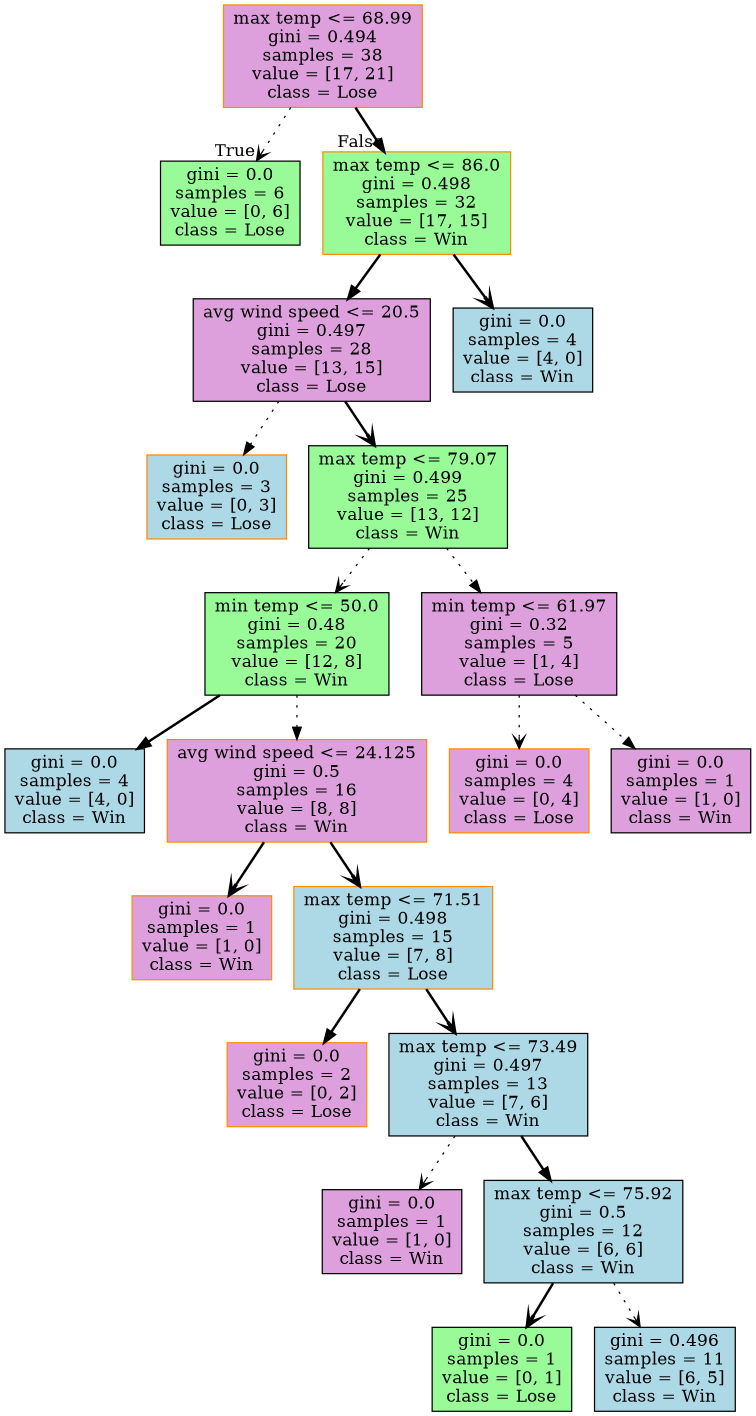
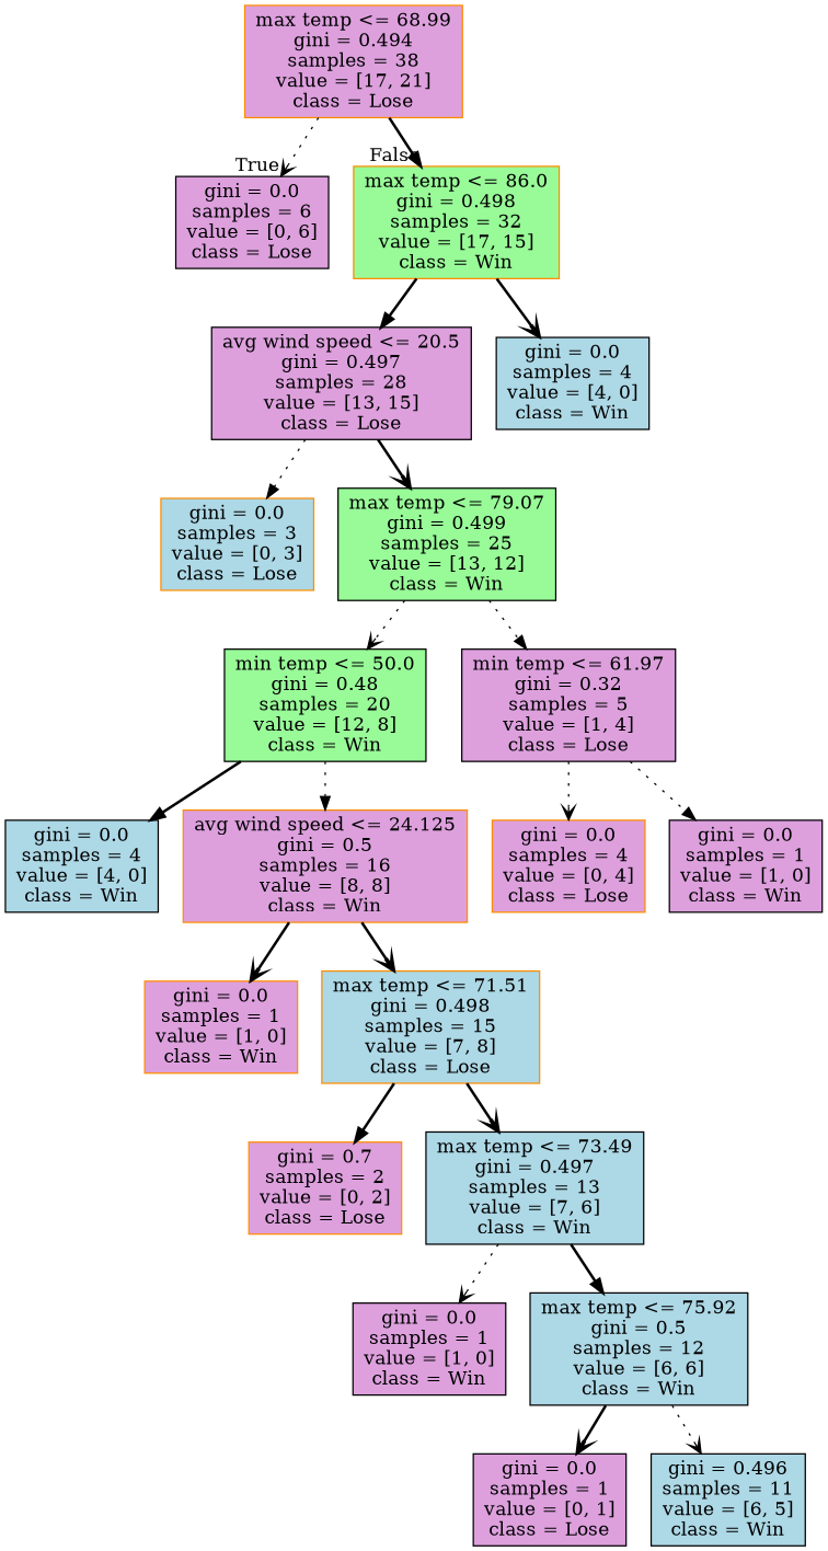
  digraph {
    node [color=black fillcolor=plum shape=box style=filled]
    edge [arrowhead=vee style=bold]
    n1 [color=darkorange label="max temp <= 68.99\ngini = 0.494\nsamples = 38\nvalue = [17, 21]\nclass = Lose"]
-   n2 [fillcolor=palegreen label="gini = 0.0\nsamples = 6\nvalue = [0, 6]\nclass = Lose"]
+   n2 [label="gini = 0.0\nsamples = 6\nvalue = [0, 6]\nclass = Lose"]
    n3 [color=darkorange fillcolor=palegreen label="max temp <= 86.0\ngini = 0.498\nsamples = 32\nvalue = [17, 15]\nclass = Win"]
    n4 [label="avg wind speed <= 20.5\ngini = 0.497\nsamples = 28\nvalue = [13, 15]\nclass = Lose"]
    n5 [fillcolor=lightblue label="gini = 0.0\nsamples = 4\nvalue = [4, 0]\nclass = Win"]
    n6 [color=darkorange fillcolor=lightblue label="gini = 0.0\nsamples = 3\nvalue = [0, 3]\nclass = Lose"]
    n7 [fillcolor=palegreen label="max temp <= 79.07\ngini = 0.499\nsamples = 25\nvalue = [13, 12]\nclass = Win"]
    n8 [fillcolor=palegreen label="min temp <= 50.0\ngini = 0.48\nsamples = 20\nvalue = [12, 8]\nclass = Win"]
    n9 [label="min temp <= 61.97\ngini = 0.32\nsamples = 5\nvalue = [1, 4]\nclass = Lose"]
    n10 [fillcolor=lightblue label="gini = 0.0\nsamples = 4\nvalue = [4, 0]\nclass = Win"]
    n11 [color=darkorange label="avg wind speed <= 24.125\ngini = 0.5\nsamples = 16\nvalue = [8, 8]\nclass = Win"]
    n12 [color=darkorange label="gini = 0.0\nsamples = 4\nvalue = [0, 4]\nclass = Lose"]
    n13 [label="gini = 0.0\nsamples = 1\nvalue = [1, 0]\nclass = Win"]
    n14 [color=darkorange label="gini = 0.0\nsamples = 1\nvalue = [1, 0]\nclass = Win"]
    n15 [color=darkorange fillcolor=lightblue label="max temp <= 71.51\ngini = 0.498\nsamples = 15\nvalue = [7, 8]\nclass = Lose"]
-   n16 [color=darkorange label="gini = 0.0\nsamples = 2\nvalue = [0, 2]\nclass = Lose"]
+   n16 [color=darkorange label="gini = 0.7\nsamples = 2\nvalue = [0, 2]\nclass = Lose"]
    n17 [fillcolor=lightblue label="max temp <= 73.49\ngini = 0.497\nsamples = 13\nvalue = [7, 6]\nclass = Win"]
    n18 [label="gini = 0.0\nsamples = 1\nvalue = [1, 0]\nclass = Win"]
    n19 [fillcolor=lightblue label="max temp <= 75.92\ngini = 0.5\nsamples = 12\nvalue = [6, 6]\nclass = Win"]
-   n20 [fillcolor=palegreen label="gini = 0.0\nsamples = 1\nvalue = [0, 1]\nclass = Lose"]
+   n20 [label="gini = 0.0\nsamples = 1\nvalue = [0, 1]\nclass = Lose"]
    n21 [fillcolor=lightblue label="gini = 0.496\nsamples = 11\nvalue = [6, 5]\nclass = Win"]
    n1 -> n2 [headlabel=True labelangle=45 labeldistance=2.5 style=dotted]
    n1 -> n3 [arrowhead=normal headlabel=False labelangle=-45 labeldistance=2.5]
    n3 -> n4 [arrowhead=normal]
    n3 -> n5
    n4 -> n6 [arrowhead=normal style=dotted]
    n4 -> n7
    n7 -> n8 [style=dotted]
    n7 -> n9 [arrowhead=normal style=dotted]
    n8 -> n10 [arrowhead=normal]
    n8 -> n11 [arrowhead=normal style=dotted]
    n9 -> n12 [style=dotted]
    n9 -> n13 [arrowhead=normal style=dotted]
    n11 -> n14
    n11 -> n15
    n15 -> n16 [arrowhead=normal]
    n15 -> n17
    n17 -> n18 [style=dotted]
    n17 -> n19 [arrowhead=normal]
    n19 -> n20
    n19 -> n21 [style=dotted]
  }
